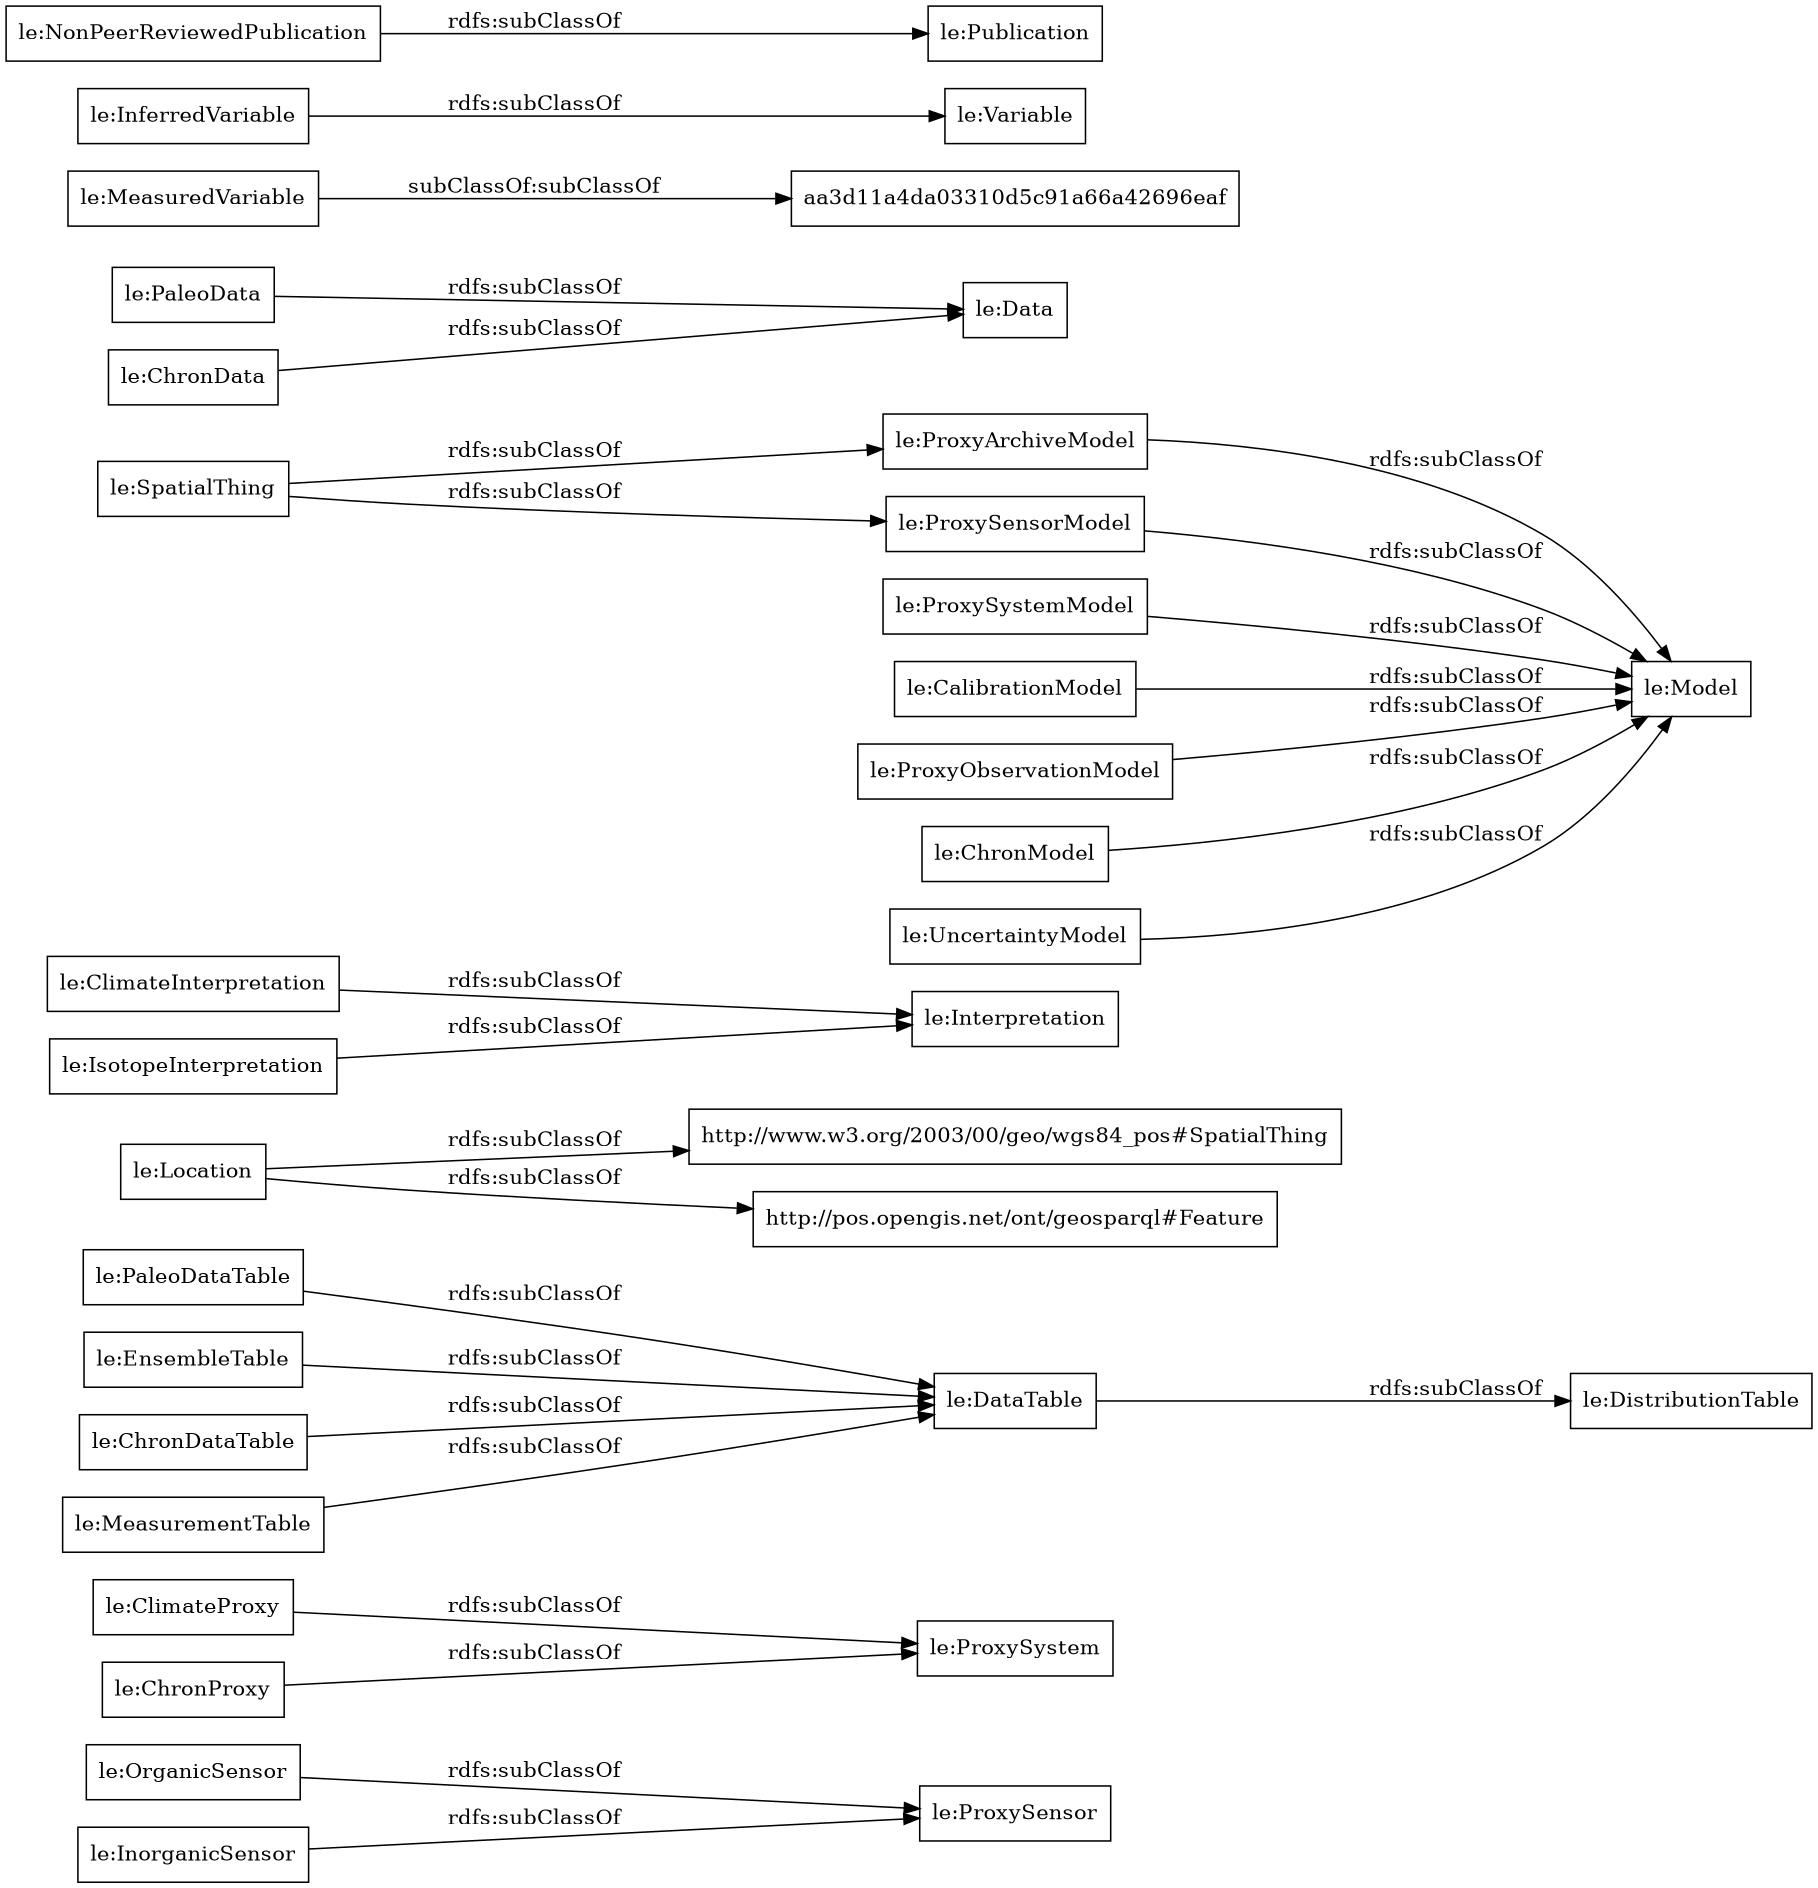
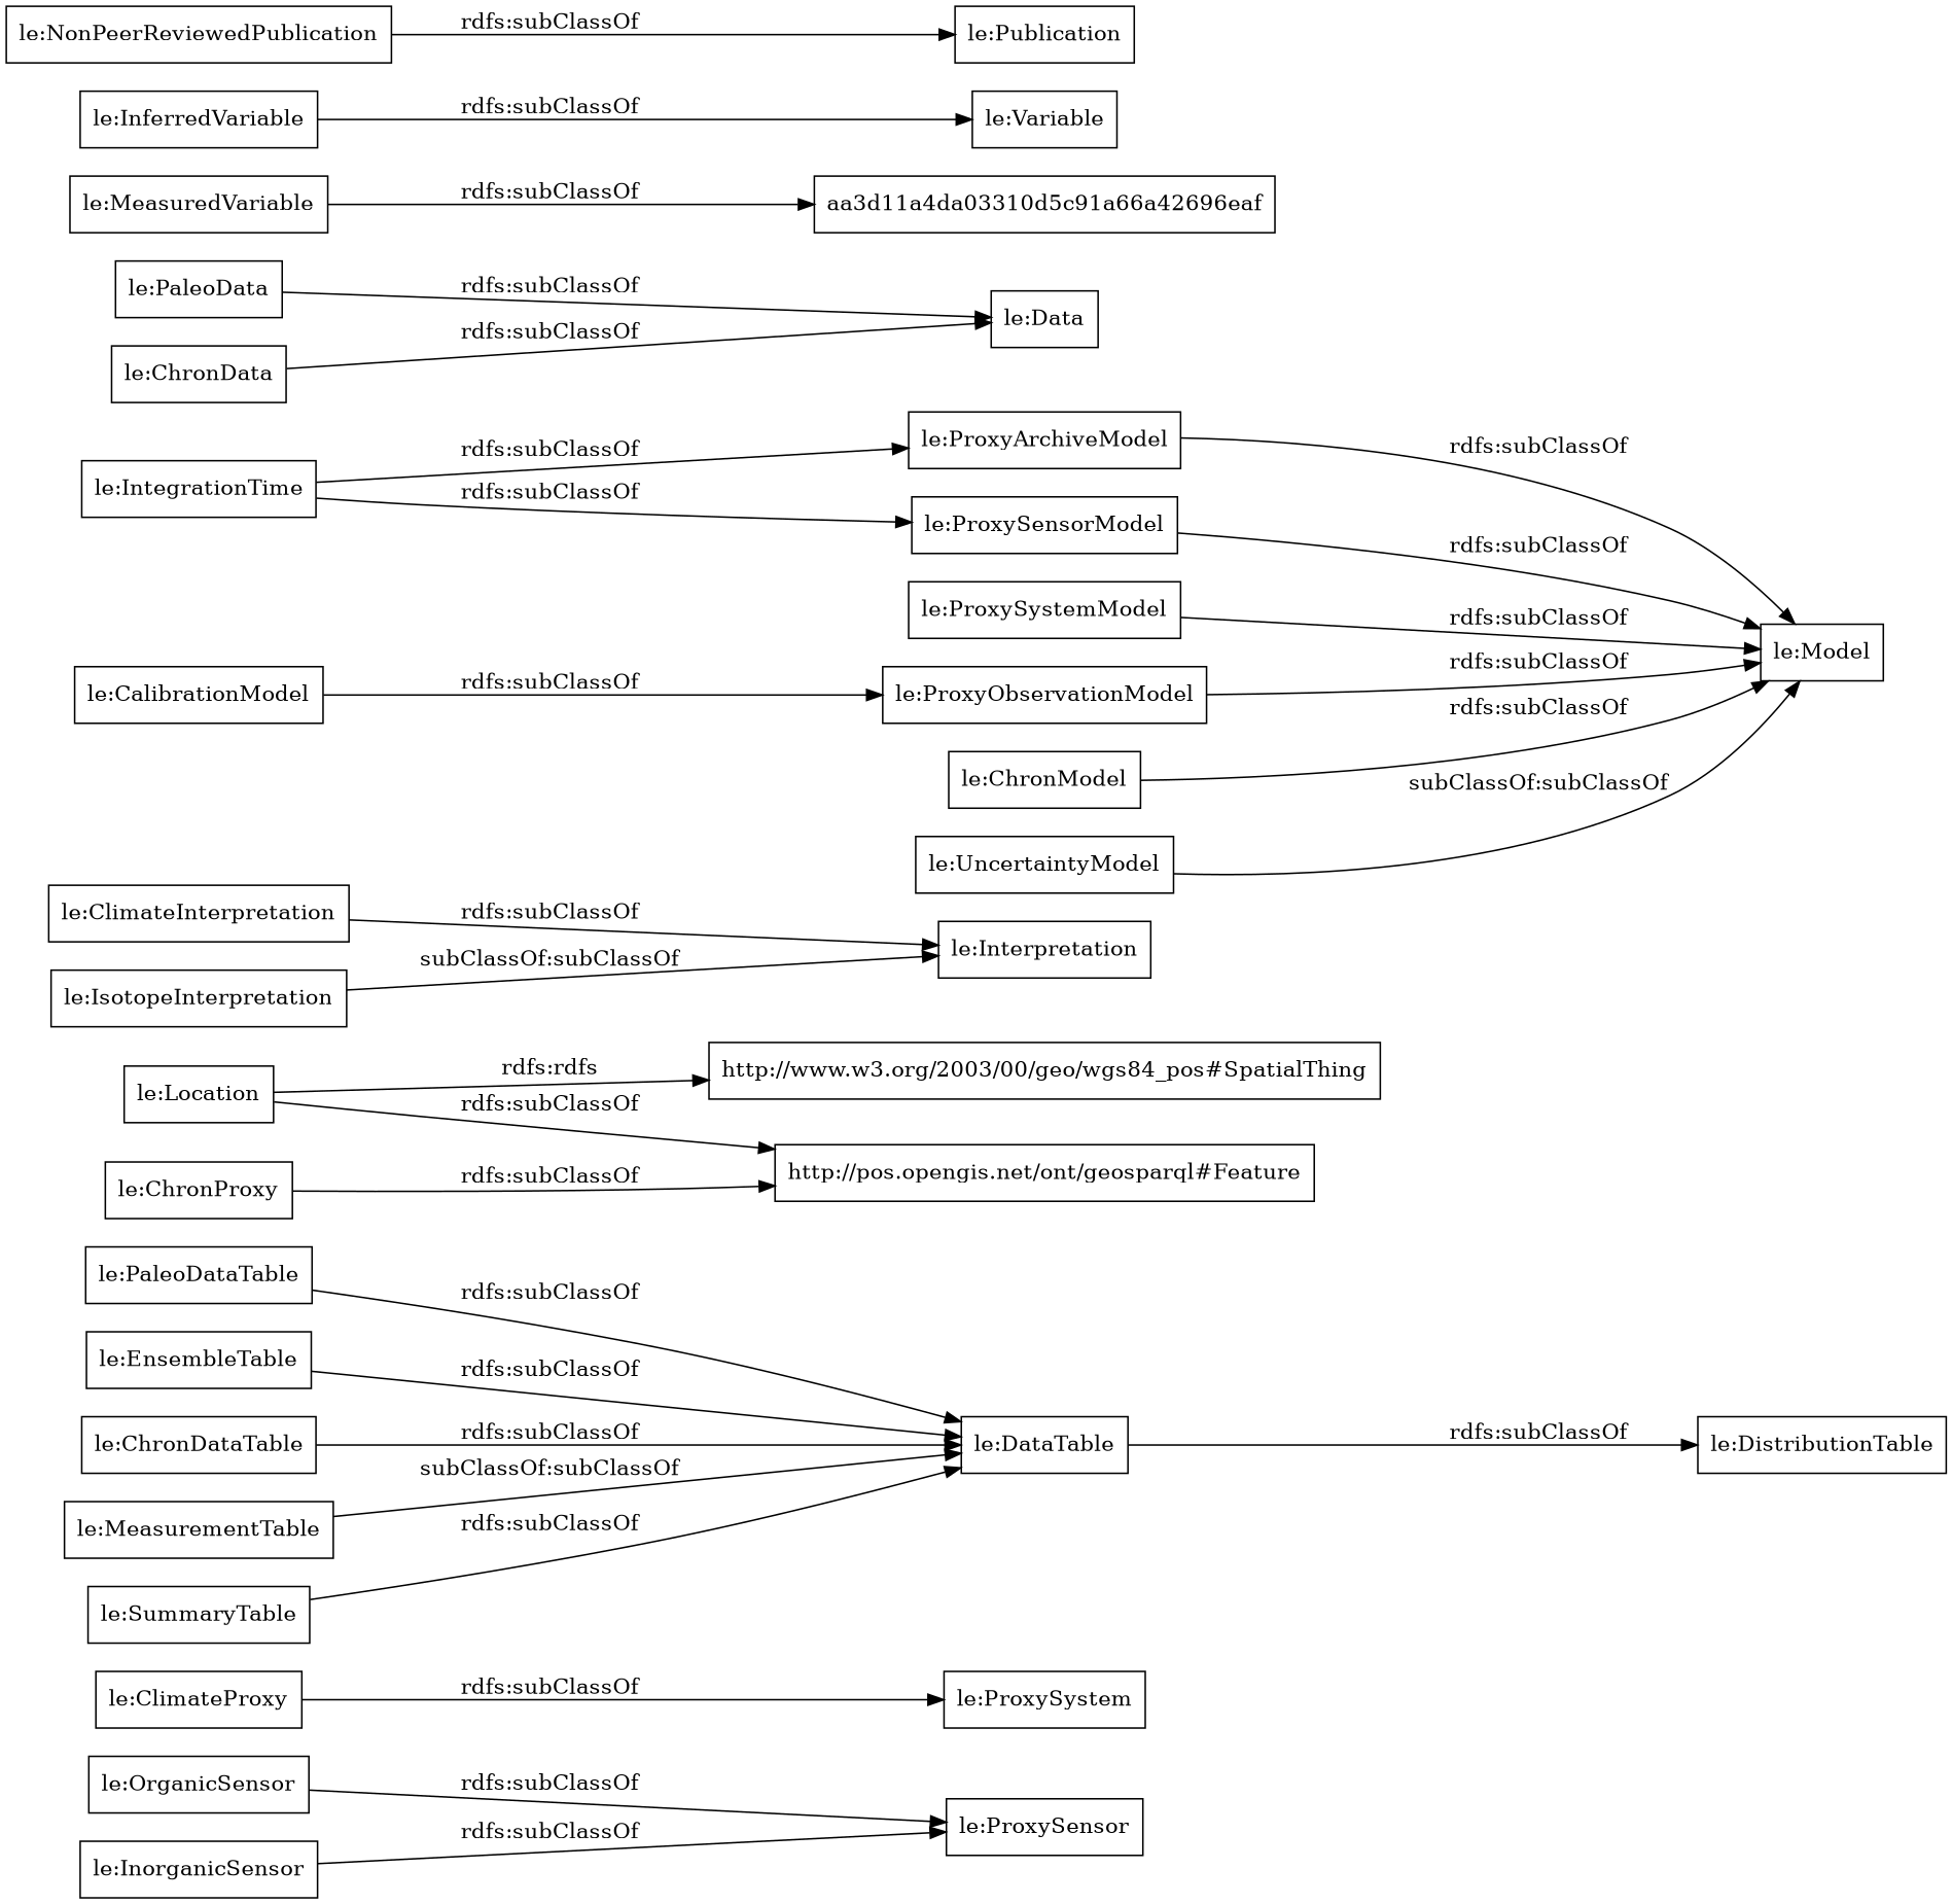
  digraph {
    rankdir=LR
    node [color=black shape=rectangle]
    "le:OrganicSensor"
    "le:ProxySensor"
    "le:ClimateProxy"
    "le:ProxySystem"
    "le:PaleoDataTable"
    "le:DataTable"
    "le:DistributionTable"
    "le:EnsembleTable"
    n9 [label="http://www.w3.org/2003/00/geo/wgs84_pos#SpatialThing"]
    "le:Location"
    n11 [label="http://pos.opengis.net/ont/geosparql#Feature"]
    "le:ClimateInterpretation"
    "le:Interpretation"
-   "le:IntegrationTime" [label="le:SpatialThing"]
+   "le:IntegrationTime"
    "le:ProxyArchiveModel"
    "le:ProxySensorModel"
    "le:Model"
    "le:ProxySystemModel"
    "le:InorganicSensor"
    "le:PaleoData"
    "le:Data"
    "le:ChronDataTable"
    "le:IsotopeInterpretation"
    "le:ChronData"
    n25 [label=aa3d11a4da03310d5c91a66a42696eaf]
    "le:MeasuredVariable"
    "le:MeasurementTable"
+   "le:SummaryTable"
    "le:ChronProxy"
    "le:CalibrationModel"
    "le:ProxyObservationModel"
    "le:InferredVariable"
    "le:Variable"
    "le:NonPeerReviewedPublication"
    "le:Publication"
    "le:ChronModel"
    "le:UncertaintyModel"
    "le:OrganicSensor" -> "le:ProxySensor" [label="rdfs:subClassOf"]
    "le:ClimateProxy" -> "le:ProxySystem" [label="rdfs:subClassOf"]
    "le:PaleoDataTable" -> "le:DataTable" [label="rdfs:subClassOf"]
    "le:DataTable" -> "le:DistributionTable" [label="rdfs:subClassOf"]
    "le:EnsembleTable" -> "le:DataTable" [label="rdfs:subClassOf"]
-   "le:Location" -> n9 [label="rdfs:subClassOf"]
+   "le:Location" -> n9 [label="rdfs:rdfs"]
    "le:Location" -> n11 [label="rdfs:subClassOf"]
    "le:ClimateInterpretation" -> "le:Interpretation" [label="rdfs:subClassOf"]
    "le:IntegrationTime" -> "le:ProxyArchiveModel" [label="rdfs:subClassOf"]
    "le:IntegrationTime" -> "le:ProxySensorModel" [label="rdfs:subClassOf"]
    "le:ProxyArchiveModel" -> "le:Model" [label="rdfs:subClassOf"]
    "le:ProxySensorModel" -> "le:Model" [label="rdfs:subClassOf"]
    "le:ProxySystemModel" -> "le:Model" [label="rdfs:subClassOf"]
    "le:InorganicSensor" -> "le:ProxySensor" [label="rdfs:subClassOf"]
    "le:PaleoData" -> "le:Data" [label="rdfs:subClassOf"]
    "le:ChronDataTable" -> "le:DataTable" [label="rdfs:subClassOf"]
-   "le:IsotopeInterpretation" -> "le:Interpretation" [label="rdfs:subClassOf"]
+   "le:IsotopeInterpretation" -> "le:Interpretation" [label="subClassOf:subClassOf"]
    "le:ChronData" -> "le:Data" [label="rdfs:subClassOf"]
-   "le:MeasuredVariable" -> n25 [label="subClassOf:subClassOf"]
-   "le:MeasurementTable" -> "le:DataTable" [label="rdfs:subClassOf"]
-   "le:ChronProxy" -> "le:ProxySystem" [label="rdfs:subClassOf"]
-   "le:CalibrationModel" -> "le:Model" [label="rdfs:subClassOf"]
+   "le:MeasuredVariable" -> n25 [label="rdfs:subClassOf"]
+   "le:MeasurementTable" -> "le:DataTable" [label="subClassOf:subClassOf"]
+   "le:SummaryTable" -> "le:DataTable" [label="rdfs:subClassOf"]
+   "le:ChronProxy" -> n11 [label="rdfs:subClassOf"]
+   "le:CalibrationModel" -> "le:ProxyObservationModel" [label="rdfs:subClassOf"]
    "le:ProxyObservationModel" -> "le:Model" [label="rdfs:subClassOf"]
    "le:InferredVariable" -> "le:Variable" [label="rdfs:subClassOf"]
    "le:NonPeerReviewedPublication" -> "le:Publication" [label="rdfs:subClassOf"]
    "le:ChronModel" -> "le:Model" [label="rdfs:subClassOf"]
-   "le:UncertaintyModel" -> "le:Model" [label="rdfs:subClassOf"]
+   "le:UncertaintyModel" -> "le:Model" [label="subClassOf:subClassOf"]
  }
